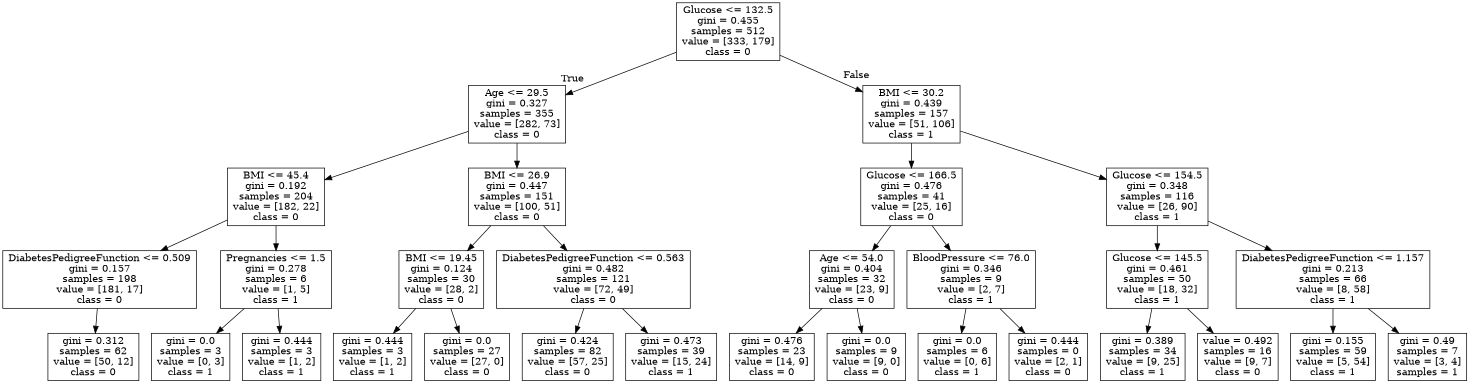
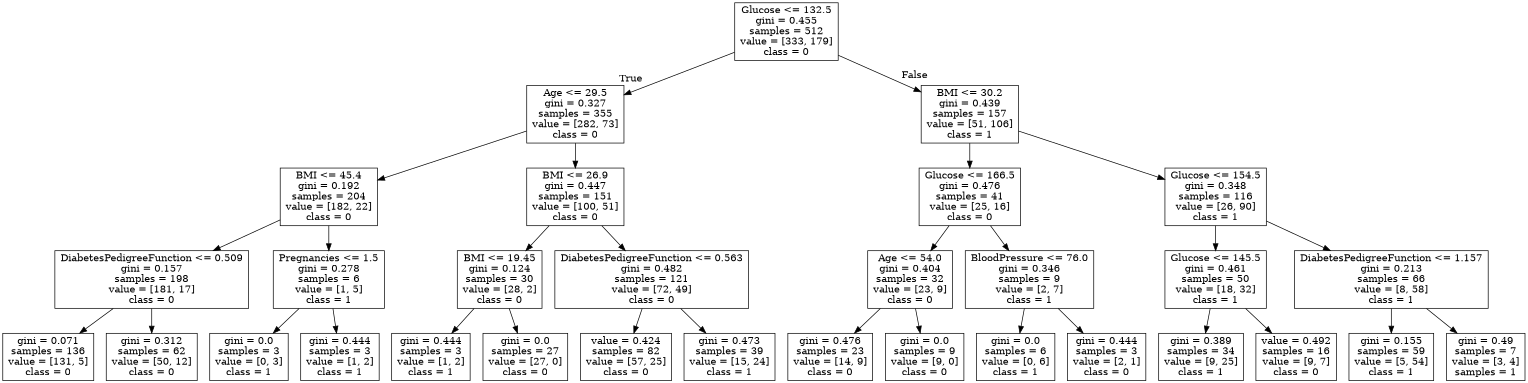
  digraph {
    node [shape=box]
    n1 [label="Glucose <= 132.5\ngini = 0.455\nsamples = 512\nvalue = [333, 179]\nclass = 0"]
    n2 [label="Age <= 29.5\ngini = 0.327\nsamples = 355\nvalue = [282, 73]\nclass = 0"]
    n3 [label="BMI <= 30.2\ngini = 0.439\nsamples = 157\nvalue = [51, 106]\nclass = 1"]
    n4 [label="BMI <= 45.4\ngini = 0.192\nsamples = 204\nvalue = [182, 22]\nclass = 0"]
    n5 [label="BMI <= 26.9\ngini = 0.447\nsamples = 151\nvalue = [100, 51]\nclass = 0"]
    n6 [label="Glucose <= 166.5\ngini = 0.476\nsamples = 41\nvalue = [25, 16]\nclass = 0"]
    n7 [label="Glucose <= 154.5\ngini = 0.348\nsamples = 116\nvalue = [26, 90]\nclass = 1"]
    n8 [label="DiabetesPedigreeFunction <= 0.509\ngini = 0.157\nsamples = 198\nvalue = [181, 17]\nclass = 0"]
    n9 [label="Pregnancies <= 1.5\ngini = 0.278\nsamples = 6\nvalue = [1, 5]\nclass = 1"]
    n10 [label="BMI <= 19.45\ngini = 0.124\nsamples = 30\nvalue = [28, 2]\nclass = 0"]
    n11 [label="DiabetesPedigreeFunction <= 0.563\ngini = 0.482\nsamples = 121\nvalue = [72, 49]\nclass = 0"]
+   n12 [label="gini = 0.071\nsamples = 136\nvalue = [131, 5]\nclass = 0"]
    n13 [label="gini = 0.312\nsamples = 62\nvalue = [50, 12]\nclass = 0"]
    n14 [label="gini = 0.0\nsamples = 3\nvalue = [0, 3]\nclass = 1"]
    n15 [label="gini = 0.444\nsamples = 3\nvalue = [1, 2]\nclass = 1"]
    n16 [label="gini = 0.444\nsamples = 3\nvalue = [1, 2]\nclass = 1"]
    n17 [label="gini = 0.0\nsamples = 27\nvalue = [27, 0]\nclass = 0"]
-   n18 [label="gini = 0.424\nsamples = 82\nvalue = [57, 25]\nclass = 0"]
+   n18 [label="value = 0.424\nsamples = 82\nvalue = [57, 25]\nclass = 0"]
    n19 [label="gini = 0.473\nsamples = 39\nvalue = [15, 24]\nclass = 1"]
    n20 [label="Age <= 54.0\ngini = 0.404\nsamples = 32\nvalue = [23, 9]\nclass = 0"]
    n21 [label="BloodPressure <= 76.0\ngini = 0.346\nsamples = 9\nvalue = [2, 7]\nclass = 1"]
    n22 [label="Glucose <= 145.5\ngini = 0.461\nsamples = 50\nvalue = [18, 32]\nclass = 1"]
    n23 [label="DiabetesPedigreeFunction <= 1.157\ngini = 0.213\nsamples = 66\nvalue = [8, 58]\nclass = 1"]
    n24 [label="gini = 0.476\nsamples = 23\nvalue = [14, 9]\nclass = 0"]
    n25 [label="gini = 0.0\nsamples = 9\nvalue = [9, 0]\nclass = 0"]
    n26 [label="gini = 0.0\nsamples = 6\nvalue = [0, 6]\nclass = 1"]
-   n27 [label="gini = 0.444\nsamples = 0\nvalue = [2, 1]\nclass = 0"]
+   n27 [label="gini = 0.444\nsamples = 3\nvalue = [2, 1]\nclass = 0"]
    n28 [label="gini = 0.389\nsamples = 34\nvalue = [9, 25]\nclass = 1"]
    n29 [label="value = 0.492\nsamples = 16\nvalue = [9, 7]\nclass = 0"]
    n30 [label="gini = 0.155\nsamples = 59\nvalue = [5, 54]\nclass = 1"]
    n31 [label="gini = 0.49\nsamples = 7\nvalue = [3, 4]\nsamples = 1"]
    n1 -> n2 [headlabel=True labelangle=45 labeldistance=2.5]
    n1 -> n3 [headlabel=False labelangle=-45 labeldistance=2.5]
    n2 -> n4
    n2 -> n5
    n3 -> n6
    n3 -> n7
    n4 -> n8
    n4 -> n9
    n5 -> n10
    n5 -> n11
    n6 -> n20
    n6 -> n21
    n7 -> n22
    n7 -> n23
+   n8 -> n12
    n8 -> n13
    n9 -> n14
    n9 -> n15
    n10 -> n16
    n10 -> n17
    n11 -> n18
    n11 -> n19
    n20 -> n24
    n20 -> n25
    n21 -> n26
    n21 -> n27
    n22 -> n28
    n22 -> n29
    n23 -> n30
    n23 -> n31
  }
